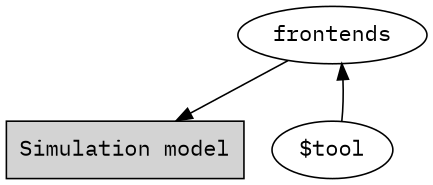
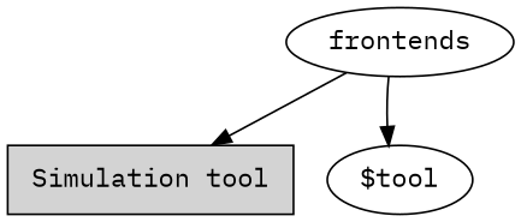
  digraph {
    fontname="IBM Plex Mono"
    node [fontname="IBM Plex Mono"]
    edge [fontname="IBM Plex Mono"]
-   n1 [label="Simulation model" shape=box style=filled]
+   n1 [label="Simulation tool" shape=box style=filled]
    frontends
    "$tool"
    frontends -> n1
-   "$tool" -> frontends
+   frontends -> "$tool"
  }
